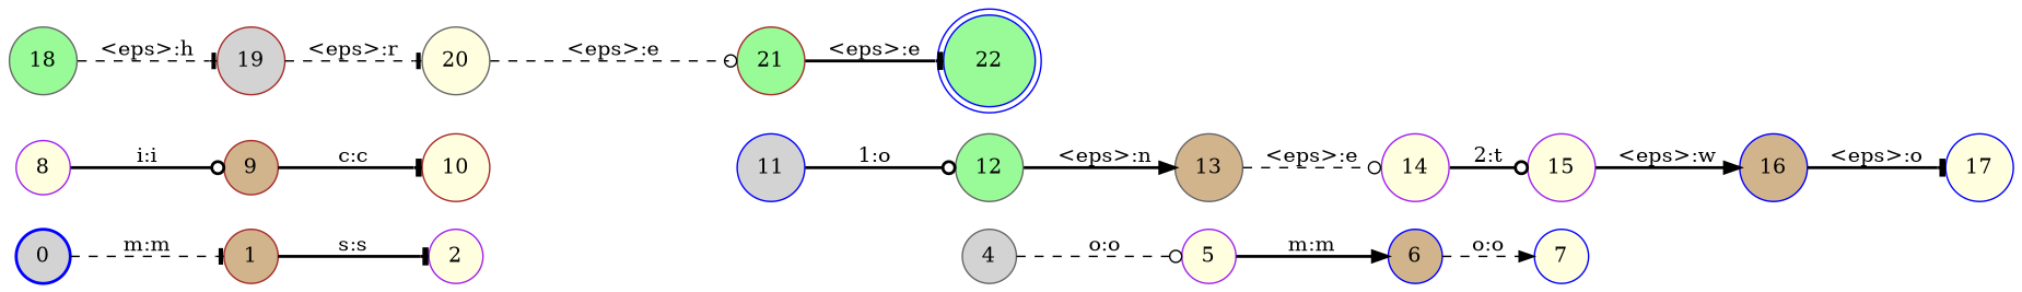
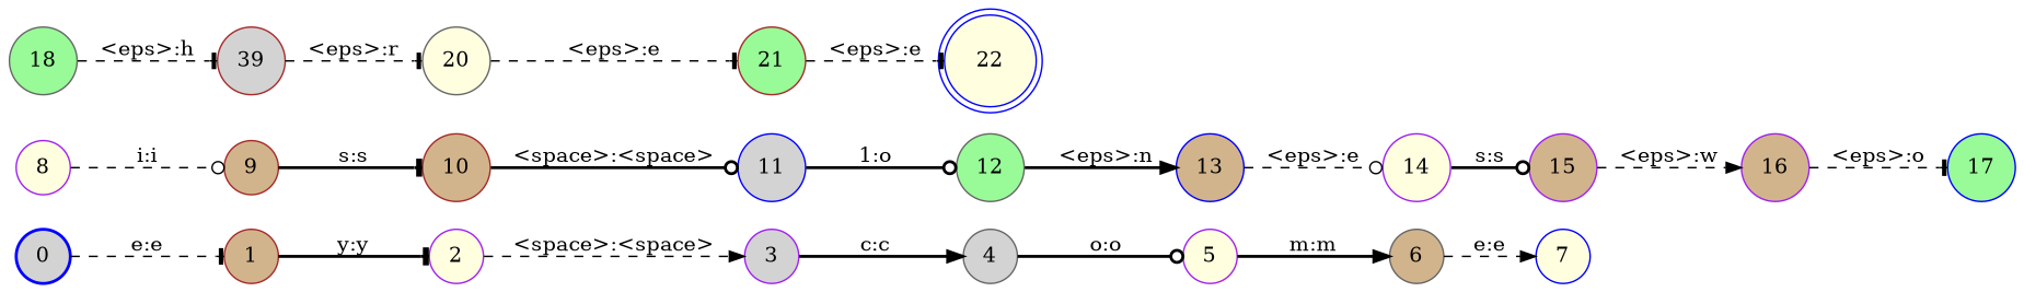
  digraph {
    nodesep=0.25
    rankdir=LR
    ranksep=0.4
    node [color=purple fillcolor=lightyellow fontsize=14 shape=circle style="solid,filled"]
    edge [arrowhead=tee fontsize=14 style=bold]
    n1 [color=blue fillcolor=lightgrey label=0 style="bold,filled"]
    n2 [color=brown fillcolor=tan label=1]
    n3 [label=2]
+   n4 [fillcolor=lightgrey label=3]
    n5 [color=gray40 fillcolor=lightgrey label=4]
    n6 [label=5]
-   n7 [color=blue fillcolor=tan label=6]
+   n7 [color=gray40 fillcolor=tan label=6]
    n8 [color=blue label=7]
    n9 [label=8]
    n10 [color=brown fillcolor=tan label=9]
-   n11 [color=brown label=10]
+   n11 [color=brown fillcolor=tan label=10]
    n12 [color=blue fillcolor=lightgrey label=11]
    n13 [color=gray40 fillcolor=palegreen label=12]
-   n14 [color=gray40 fillcolor=tan label=13]
+   n14 [color=blue fillcolor=tan label=13]
    n15 [label=14]
-   n16 [label=15]
-   n17 [color=blue fillcolor=tan label=16]
-   n18 [color=blue label=17]
+   n16 [fillcolor=tan label=15]
+   n17 [fillcolor=tan label=16]
+   n18 [color=blue fillcolor=palegreen label=17]
    n19 [color=gray40 fillcolor=palegreen label=18]
-   n20 [color=brown fillcolor=lightgrey label=19]
+   n20 [color=brown fillcolor=lightgrey label=39]
    n21 [color=gray40 label=20]
    n22 [color=brown fillcolor=palegreen label=21]
-   n23 [color=blue fillcolor=palegreen label=22 shape=doublecircle]
-   n1 -> n2 [label="m:m" style=dashed]
-   n2 -> n3 [label="s:s"]
-   n5 -> n6 [arrowhead=odot label="o:o" style=dashed]
+   n23 [color=blue label=22 shape=doublecircle]
+   n1 -> n2 [label="e:e" style=dashed]
+   n2 -> n3 [label="y:y"]
+   n3 -> n4 [arrowhead=normal label="<space>:<space>" style=dashed]
+   n4 -> n5 [arrowhead=normal label="c:c"]
+   n5 -> n6 [arrowhead=odot label="o:o"]
    n6 -> n7 [arrowhead=normal label="m:m"]
-   n7 -> n8 [arrowhead=normal label="o:o" style=dashed]
-   n9 -> n10 [arrowhead=odot label="i:i"]
-   n10 -> n11 [label="c:c"]
+   n7 -> n8 [arrowhead=normal label="e:e" style=dashed]
+   n9 -> n10 [arrowhead=odot label="i:i" style=dashed]
+   n10 -> n11 [label="s:s"]
+   n11 -> n12 [arrowhead=odot label="<space>:<space>"]
    n12 -> n13 [arrowhead=odot label="1:o"]
    n13 -> n14 [arrowhead=normal label="<eps>:n"]
    n14 -> n15 [arrowhead=odot label="<eps>:e" style=dashed]
-   n15 -> n16 [arrowhead=odot label="2:t"]
-   n16 -> n17 [arrowhead=normal label="<eps>:w"]
-   n17 -> n18 [label="<eps>:o"]
+   n15 -> n16 [arrowhead=odot label="s:s"]
+   n16 -> n17 [arrowhead=normal label="<eps>:w" style=dashed]
+   n17 -> n18 [label="<eps>:o" style=dashed]
    n19 -> n20 [label="<eps>:h" style=dashed]
    n20 -> n21 [label="<eps>:r" style=dashed]
-   n21 -> n22 [arrowhead=odot label="<eps>:e" style=dashed]
-   n22 -> n23 [label="<eps>:e"]
+   n21 -> n22 [label="<eps>:e" style=dashed]
+   n22 -> n23 [label="<eps>:e" style=dashed]
  }
